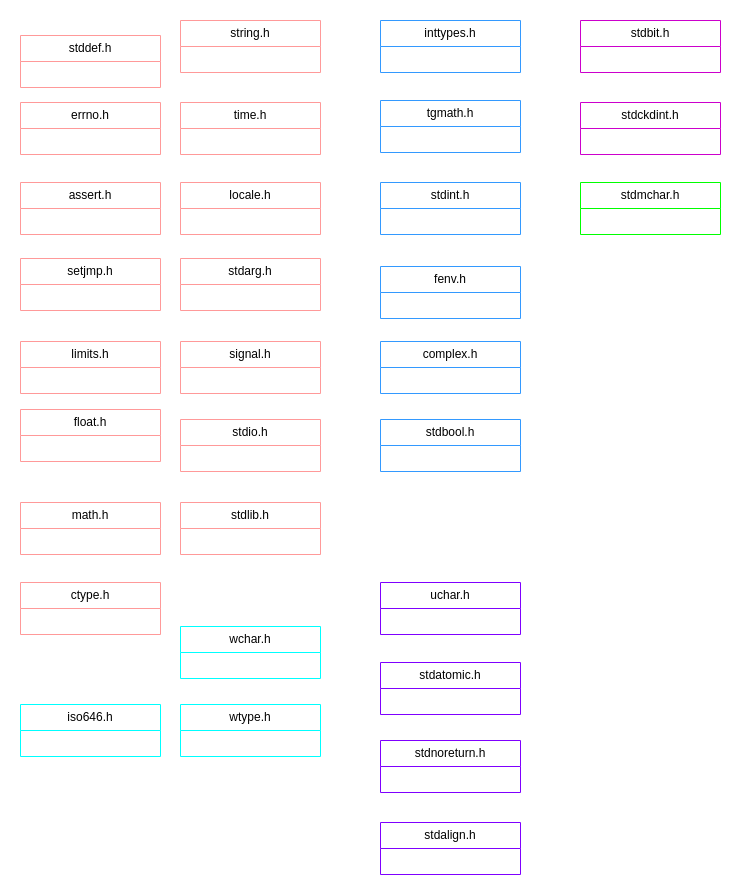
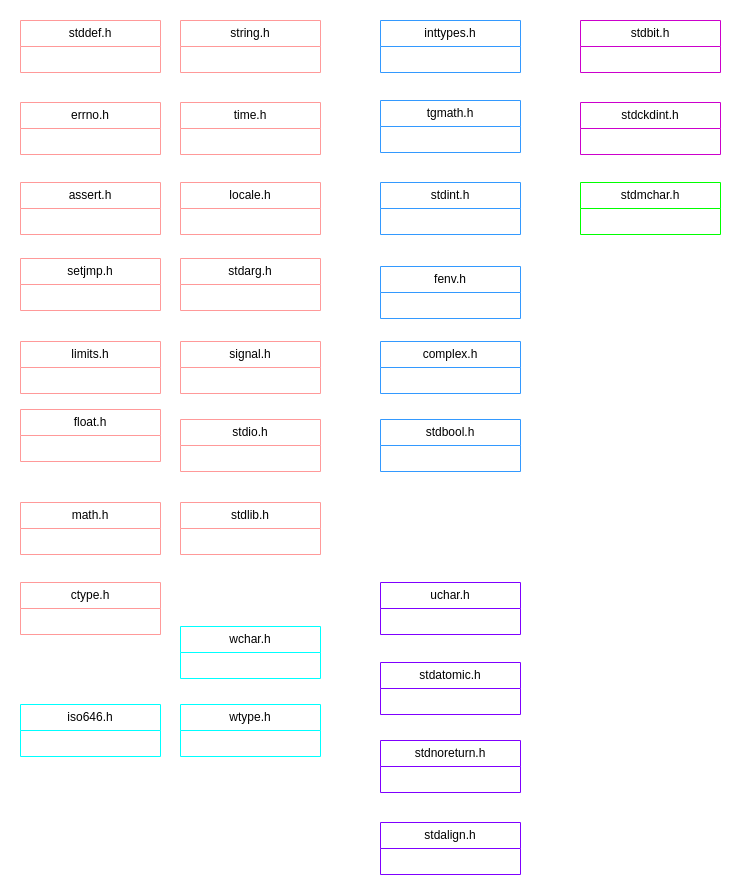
  <mxCell id="0" />
  <mxCell id="1" parent="0" />
- <mxCell id="2" value="stddef.h" style="swimlane;fontStyle=0;childLayout=stackLayout;horizontal=1;startSize=26;fillColor=none;horizontalStack=0;resizeParent=1;resizeParentMax=0;resizeLast=0;collapsible=1;marginBottom=0;whiteSpace=wrap;html=1;strokeColor=#FF9999;" vertex="1" parent="1"><mxGeometry x="20" y="35" width="140" height="52" as="geometry"><mxRectangle x="90" y="140" width="80" height="30" as="alternateBounds" /></mxGeometry></mxCell>
+ <mxCell id="2" value="stddef.h" style="swimlane;fontStyle=0;childLayout=stackLayout;horizontal=1;startSize=26;fillColor=none;horizontalStack=0;resizeParent=1;resizeParentMax=0;resizeLast=0;collapsible=1;marginBottom=0;whiteSpace=wrap;html=1;strokeColor=#FF9999;" vertex="1" parent="1"><mxGeometry x="20" y="20" width="140" height="52" as="geometry"><mxRectangle x="90" y="140" width="80" height="30" as="alternateBounds" /></mxGeometry></mxCell>
  <mxCell id="3" value="errno.h" style="swimlane;fontStyle=0;childLayout=stackLayout;horizontal=1;startSize=26;fillColor=none;horizontalStack=0;resizeParent=1;resizeParentMax=0;resizeLast=0;collapsible=1;marginBottom=0;whiteSpace=wrap;html=1;strokeColor=#FF9999;" vertex="1" parent="1"><mxGeometry x="20" y="102" width="140" height="52" as="geometry"><mxRectangle x="90" y="140" width="80" height="30" as="alternateBounds" /></mxGeometry></mxCell>
  <mxCell id="4" value="assert.h" style="swimlane;fontStyle=0;childLayout=stackLayout;horizontal=1;startSize=26;fillColor=none;horizontalStack=0;resizeParent=1;resizeParentMax=0;resizeLast=0;collapsible=1;marginBottom=0;whiteSpace=wrap;html=1;strokeColor=#FF9999;" vertex="1" parent="1"><mxGeometry x="20" y="182" width="140" height="52" as="geometry"><mxRectangle x="90" y="140" width="80" height="30" as="alternateBounds" /></mxGeometry></mxCell>
  <mxCell id="5" value="setjmp.h" style="swimlane;fontStyle=0;childLayout=stackLayout;horizontal=1;startSize=26;fillColor=none;horizontalStack=0;resizeParent=1;resizeParentMax=0;resizeLast=0;collapsible=1;marginBottom=0;whiteSpace=wrap;html=1;strokeColor=#FF9999;" vertex="1" parent="1"><mxGeometry x="20" y="258" width="140" height="52" as="geometry"><mxRectangle x="90" y="140" width="80" height="30" as="alternateBounds" /></mxGeometry></mxCell>
  <mxCell id="6" value="limits.h" style="swimlane;fontStyle=0;childLayout=stackLayout;horizontal=1;startSize=26;fillColor=none;horizontalStack=0;resizeParent=1;resizeParentMax=0;resizeLast=0;collapsible=1;marginBottom=0;whiteSpace=wrap;html=1;strokeColor=#FF9999;" vertex="1" parent="1"><mxGeometry x="20" y="341" width="140" height="52" as="geometry"><mxRectangle x="90" y="140" width="80" height="30" as="alternateBounds" /></mxGeometry></mxCell>
  <mxCell id="7" value="float.h" style="swimlane;fontStyle=0;childLayout=stackLayout;horizontal=1;startSize=26;fillColor=none;horizontalStack=0;resizeParent=1;resizeParentMax=0;resizeLast=0;collapsible=1;marginBottom=0;whiteSpace=wrap;html=1;strokeColor=#FF9999;" vertex="1" parent="1"><mxGeometry x="20" y="409" width="140" height="52" as="geometry"><mxRectangle x="90" y="140" width="80" height="30" as="alternateBounds" /></mxGeometry></mxCell>
  <mxCell id="8" value="math.h" style="swimlane;fontStyle=0;childLayout=stackLayout;horizontal=1;startSize=26;fillColor=none;horizontalStack=0;resizeParent=1;resizeParentMax=0;resizeLast=0;collapsible=1;marginBottom=0;whiteSpace=wrap;html=1;strokeColor=#FF9999;" vertex="1" parent="1"><mxGeometry x="20" y="502" width="140" height="52" as="geometry"><mxRectangle x="90" y="140" width="80" height="30" as="alternateBounds" /></mxGeometry></mxCell>
  <mxCell id="9" value="ctype.h" style="swimlane;fontStyle=0;childLayout=stackLayout;horizontal=1;startSize=26;fillColor=none;horizontalStack=0;resizeParent=1;resizeParentMax=0;resizeLast=0;collapsible=1;marginBottom=0;whiteSpace=wrap;html=1;strokeColor=#FF9999;" vertex="1" parent="1"><mxGeometry x="20" y="582" width="140" height="52" as="geometry"><mxRectangle x="90" y="140" width="80" height="30" as="alternateBounds" /></mxGeometry></mxCell>
  <mxCell id="10" value="string.h" style="swimlane;fontStyle=0;childLayout=stackLayout;horizontal=1;startSize=26;fillColor=none;horizontalStack=0;resizeParent=1;resizeParentMax=0;resizeLast=0;collapsible=1;marginBottom=0;whiteSpace=wrap;html=1;strokeColor=#FF9999;" vertex="1" parent="1"><mxGeometry x="180" y="20" width="140" height="52" as="geometry"><mxRectangle x="90" y="140" width="80" height="30" as="alternateBounds" /></mxGeometry></mxCell>
  <mxCell id="11" value="time.h" style="swimlane;fontStyle=0;childLayout=stackLayout;horizontal=1;startSize=26;fillColor=none;horizontalStack=0;resizeParent=1;resizeParentMax=0;resizeLast=0;collapsible=1;marginBottom=0;whiteSpace=wrap;html=1;strokeColor=#FF9999;" vertex="1" parent="1"><mxGeometry x="180" y="102" width="140" height="52" as="geometry"><mxRectangle x="90" y="140" width="80" height="30" as="alternateBounds" /></mxGeometry></mxCell>
  <mxCell id="12" value="locale.h" style="swimlane;fontStyle=0;childLayout=stackLayout;horizontal=1;startSize=26;fillColor=none;horizontalStack=0;resizeParent=1;resizeParentMax=0;resizeLast=0;collapsible=1;marginBottom=0;whiteSpace=wrap;html=1;strokeColor=#FF9999;" vertex="1" parent="1"><mxGeometry x="180" y="182" width="140" height="52" as="geometry"><mxRectangle x="90" y="140" width="80" height="30" as="alternateBounds" /></mxGeometry></mxCell>
  <mxCell id="13" value="stdarg.h" style="swimlane;fontStyle=0;childLayout=stackLayout;horizontal=1;startSize=26;fillColor=none;horizontalStack=0;resizeParent=1;resizeParentMax=0;resizeLast=0;collapsible=1;marginBottom=0;whiteSpace=wrap;html=1;strokeColor=#FF9999;" vertex="1" parent="1"><mxGeometry x="180" y="258" width="140" height="52" as="geometry"><mxRectangle x="90" y="140" width="80" height="30" as="alternateBounds" /></mxGeometry></mxCell>
  <mxCell id="14" value="signal.h" style="swimlane;fontStyle=0;childLayout=stackLayout;horizontal=1;startSize=26;fillColor=none;horizontalStack=0;resizeParent=1;resizeParentMax=0;resizeLast=0;collapsible=1;marginBottom=0;whiteSpace=wrap;html=1;strokeColor=#FF9999;" vertex="1" parent="1"><mxGeometry x="180" y="341" width="140" height="52" as="geometry"><mxRectangle x="90" y="140" width="80" height="30" as="alternateBounds" /></mxGeometry></mxCell>
  <mxCell id="15" value="stdio.h" style="swimlane;fontStyle=0;childLayout=stackLayout;horizontal=1;startSize=26;fillColor=none;horizontalStack=0;resizeParent=1;resizeParentMax=0;resizeLast=0;collapsible=1;marginBottom=0;whiteSpace=wrap;html=1;strokeColor=#FF9999;" vertex="1" parent="1"><mxGeometry x="180" y="419" width="140" height="52" as="geometry"><mxRectangle x="90" y="140" width="80" height="30" as="alternateBounds" /></mxGeometry></mxCell>
  <mxCell id="16" value="stdlib.h" style="swimlane;fontStyle=0;childLayout=stackLayout;horizontal=1;startSize=26;fillColor=none;horizontalStack=0;resizeParent=1;resizeParentMax=0;resizeLast=0;collapsible=1;marginBottom=0;whiteSpace=wrap;html=1;strokeColor=#FF9999;" vertex="1" parent="1"><mxGeometry x="180" y="502" width="140" height="52" as="geometry"><mxRectangle x="90" y="140" width="80" height="30" as="alternateBounds" /></mxGeometry></mxCell>
  <mxCell id="17" value="iso646.h" style="swimlane;fontStyle=0;childLayout=stackLayout;horizontal=1;startSize=26;fillColor=none;horizontalStack=0;resizeParent=1;resizeParentMax=0;resizeLast=0;collapsible=1;marginBottom=0;whiteSpace=wrap;html=1;strokeColor=#00FFFF;" vertex="1" parent="1"><mxGeometry x="20" y="704" width="140" height="52" as="geometry"><mxRectangle x="90" y="140" width="80" height="30" as="alternateBounds" /></mxGeometry></mxCell>
  <mxCell id="18" value="wchar.h" style="swimlane;fontStyle=0;childLayout=stackLayout;horizontal=1;startSize=26;fillColor=none;horizontalStack=0;resizeParent=1;resizeParentMax=0;resizeLast=0;collapsible=1;marginBottom=0;whiteSpace=wrap;html=1;strokeColor=#00FFFF;" vertex="1" parent="1"><mxGeometry x="180" y="626" width="140" height="52" as="geometry"><mxRectangle x="90" y="140" width="80" height="30" as="alternateBounds" /></mxGeometry></mxCell>
  <mxCell id="19" value="wtype.h" style="swimlane;fontStyle=0;childLayout=stackLayout;horizontal=1;startSize=26;fillColor=none;horizontalStack=0;resizeParent=1;resizeParentMax=0;resizeLast=0;collapsible=1;marginBottom=0;whiteSpace=wrap;html=1;strokeColor=#00FFFF;" vertex="1" parent="1"><mxGeometry x="180" y="704" width="140" height="52" as="geometry"><mxRectangle x="90" y="140" width="80" height="30" as="alternateBounds" /></mxGeometry></mxCell>
  <mxCell id="20" value="inttypes.h" style="swimlane;fontStyle=0;childLayout=stackLayout;horizontal=1;startSize=26;fillColor=none;horizontalStack=0;resizeParent=1;resizeParentMax=0;resizeLast=0;collapsible=1;marginBottom=0;whiteSpace=wrap;html=1;strokeColor=#3399FF;" vertex="1" parent="1"><mxGeometry x="380" y="20" width="140" height="52" as="geometry"><mxRectangle x="90" y="140" width="80" height="30" as="alternateBounds" /></mxGeometry></mxCell>
  <mxCell id="21" value="tgmath.h" style="swimlane;fontStyle=0;childLayout=stackLayout;horizontal=1;startSize=26;fillColor=none;horizontalStack=0;resizeParent=1;resizeParentMax=0;resizeLast=0;collapsible=1;marginBottom=0;whiteSpace=wrap;html=1;strokeColor=#3399FF;" vertex="1" parent="1"><mxGeometry x="380" y="100" width="140" height="52" as="geometry"><mxRectangle x="90" y="140" width="80" height="30" as="alternateBounds" /></mxGeometry></mxCell>
  <mxCell id="22" value="stdint.h" style="swimlane;fontStyle=0;childLayout=stackLayout;horizontal=1;startSize=26;fillColor=none;horizontalStack=0;resizeParent=1;resizeParentMax=0;resizeLast=0;collapsible=1;marginBottom=0;whiteSpace=wrap;html=1;strokeColor=#3399FF;" vertex="1" parent="1"><mxGeometry x="380" y="182" width="140" height="52" as="geometry"><mxRectangle x="90" y="140" width="80" height="30" as="alternateBounds" /></mxGeometry></mxCell>
  <mxCell id="23" value="fenv.h" style="swimlane;fontStyle=0;childLayout=stackLayout;horizontal=1;startSize=26;fillColor=none;horizontalStack=0;resizeParent=1;resizeParentMax=0;resizeLast=0;collapsible=1;marginBottom=0;whiteSpace=wrap;html=1;strokeColor=#3399FF;" vertex="1" parent="1"><mxGeometry x="380" y="266" width="140" height="52" as="geometry"><mxRectangle x="90" y="140" width="80" height="30" as="alternateBounds" /></mxGeometry></mxCell>
  <mxCell id="24" value="complex.h" style="swimlane;fontStyle=0;childLayout=stackLayout;horizontal=1;startSize=26;fillColor=none;horizontalStack=0;resizeParent=1;resizeParentMax=0;resizeLast=0;collapsible=1;marginBottom=0;whiteSpace=wrap;html=1;strokeColor=#3399FF;" vertex="1" parent="1"><mxGeometry x="380" y="341" width="140" height="52" as="geometry"><mxRectangle x="90" y="140" width="80" height="30" as="alternateBounds" /></mxGeometry></mxCell>
  <mxCell id="25" value="stdbool.h" style="swimlane;fontStyle=0;childLayout=stackLayout;horizontal=1;startSize=26;fillColor=none;horizontalStack=0;resizeParent=1;resizeParentMax=0;resizeLast=0;collapsible=1;marginBottom=0;whiteSpace=wrap;html=1;strokeColor=#3399FF;" vertex="1" parent="1"><mxGeometry x="380" y="419" width="140" height="52" as="geometry"><mxRectangle x="90" y="140" width="80" height="30" as="alternateBounds" /></mxGeometry></mxCell>
  <mxCell id="26" value="uchar.h" style="swimlane;fontStyle=0;childLayout=stackLayout;horizontal=1;startSize=26;fillColor=none;horizontalStack=0;resizeParent=1;resizeParentMax=0;resizeLast=0;collapsible=1;marginBottom=0;whiteSpace=wrap;html=1;strokeColor=#7F00FF;" vertex="1" parent="1"><mxGeometry x="380" y="582" width="140" height="52" as="geometry"><mxRectangle x="90" y="140" width="80" height="30" as="alternateBounds" /></mxGeometry></mxCell>
  <mxCell id="27" value="stdatomic.h" style="swimlane;fontStyle=0;childLayout=stackLayout;horizontal=1;startSize=26;fillColor=none;horizontalStack=0;resizeParent=1;resizeParentMax=0;resizeLast=0;collapsible=1;marginBottom=0;whiteSpace=wrap;html=1;strokeColor=#7F00FF;" vertex="1" parent="1"><mxGeometry x="380" y="662" width="140" height="52" as="geometry"><mxRectangle x="90" y="140" width="80" height="30" as="alternateBounds" /></mxGeometry></mxCell>
  <mxCell id="28" value="stdnoreturn.h" style="swimlane;fontStyle=0;childLayout=stackLayout;horizontal=1;startSize=26;fillColor=none;horizontalStack=0;resizeParent=1;resizeParentMax=0;resizeLast=0;collapsible=1;marginBottom=0;whiteSpace=wrap;html=1;strokeColor=#7F00FF;" vertex="1" parent="1"><mxGeometry x="380" y="740" width="140" height="52" as="geometry"><mxRectangle x="90" y="140" width="80" height="30" as="alternateBounds" /></mxGeometry></mxCell>
  <mxCell id="29" value="stdalign.h" style="swimlane;fontStyle=0;childLayout=stackLayout;horizontal=1;startSize=26;fillColor=none;horizontalStack=0;resizeParent=1;resizeParentMax=0;resizeLast=0;collapsible=1;marginBottom=0;whiteSpace=wrap;html=1;strokeColor=#7F00FF;" vertex="1" parent="1"><mxGeometry x="380" y="822" width="140" height="52" as="geometry"><mxRectangle x="90" y="140" width="80" height="30" as="alternateBounds" /></mxGeometry></mxCell>
  <mxCell id="30" value="stdbit.h" style="swimlane;fontStyle=0;childLayout=stackLayout;horizontal=1;startSize=26;fillColor=none;horizontalStack=0;resizeParent=1;resizeParentMax=0;resizeLast=0;collapsible=1;marginBottom=0;whiteSpace=wrap;html=1;strokeColor=#CC00CC;" vertex="1" parent="1"><mxGeometry x="580" y="20" width="140" height="52" as="geometry"><mxRectangle x="90" y="140" width="80" height="30" as="alternateBounds" /></mxGeometry></mxCell>
  <mxCell id="31" value="stdckdint.h" style="swimlane;fontStyle=0;childLayout=stackLayout;horizontal=1;startSize=26;fillColor=none;horizontalStack=0;resizeParent=1;resizeParentMax=0;resizeLast=0;collapsible=1;marginBottom=0;whiteSpace=wrap;html=1;strokeColor=#CC00CC;" vertex="1" parent="1"><mxGeometry x="580" y="102" width="140" height="52" as="geometry"><mxRectangle x="90" y="140" width="80" height="30" as="alternateBounds" /></mxGeometry></mxCell>
  <mxCell id="32" value="stdmchar.h" style="swimlane;fontStyle=0;childLayout=stackLayout;horizontal=1;startSize=26;fillColor=none;horizontalStack=0;resizeParent=1;resizeParentMax=0;resizeLast=0;collapsible=1;marginBottom=0;whiteSpace=wrap;html=1;strokeColor=#00FF00;" vertex="1" parent="1"><mxGeometry x="580" y="182" width="140" height="52" as="geometry"><mxRectangle x="90" y="140" width="80" height="30" as="alternateBounds" /></mxGeometry></mxCell>
